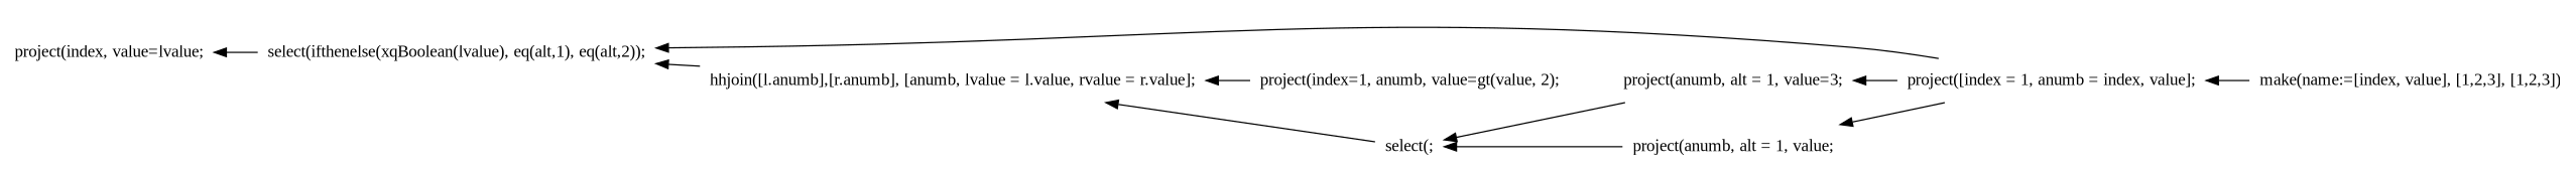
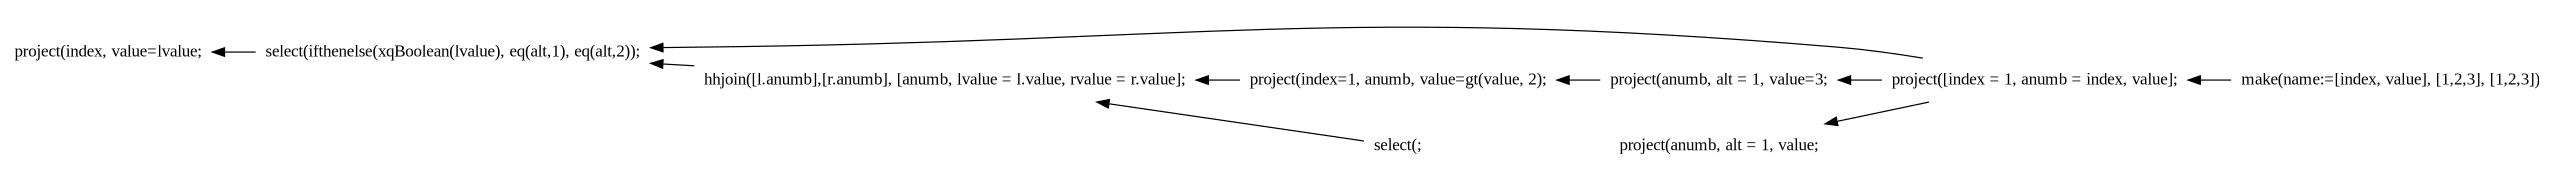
  digraph {
    fontname="Liberation Serif"
    rankdir=LR
    node [fontname="Liberation Serif" shape=plaintext]
    edge [arrowhead=none arrowtail=normal color=black dir=both fontcolor=black fontname="Liberation Serif" weight=1]
    n1 [label="project([index = 1, anumb = index, value];"]
    n2 [label="make(name:=[index, value], [1,2,3], [1,2,3])"]
    n3 [label="project(index, value=lvalue;"]
    n4 [label="select(ifthenelse(xqBoolean(lvalue), eq(alt,1), eq(alt,2));"]
    n5 [label="hhjoin([l.anumb],[r.anumb], [anumb, lvalue = l.value, rvalue = r.value];"]
    n6 [label="project(anumb, alt = 1, value;"]
    n7 [label="project(anumb, alt = 1, value=3;"]
    n8 [label="project(index=1, anumb, value=gt(value, 2);"]
    n9 [label="select(;"]
    n1 -> n2
    n3 -> n4
    n4 -> n1
    n4 -> n5
    n5 -> n8
    n5 -> n9
    n6 -> n1
    n7 -> n1
-   n9 -> n6
-   n9 -> n7
+   n8 -> n7
  }
